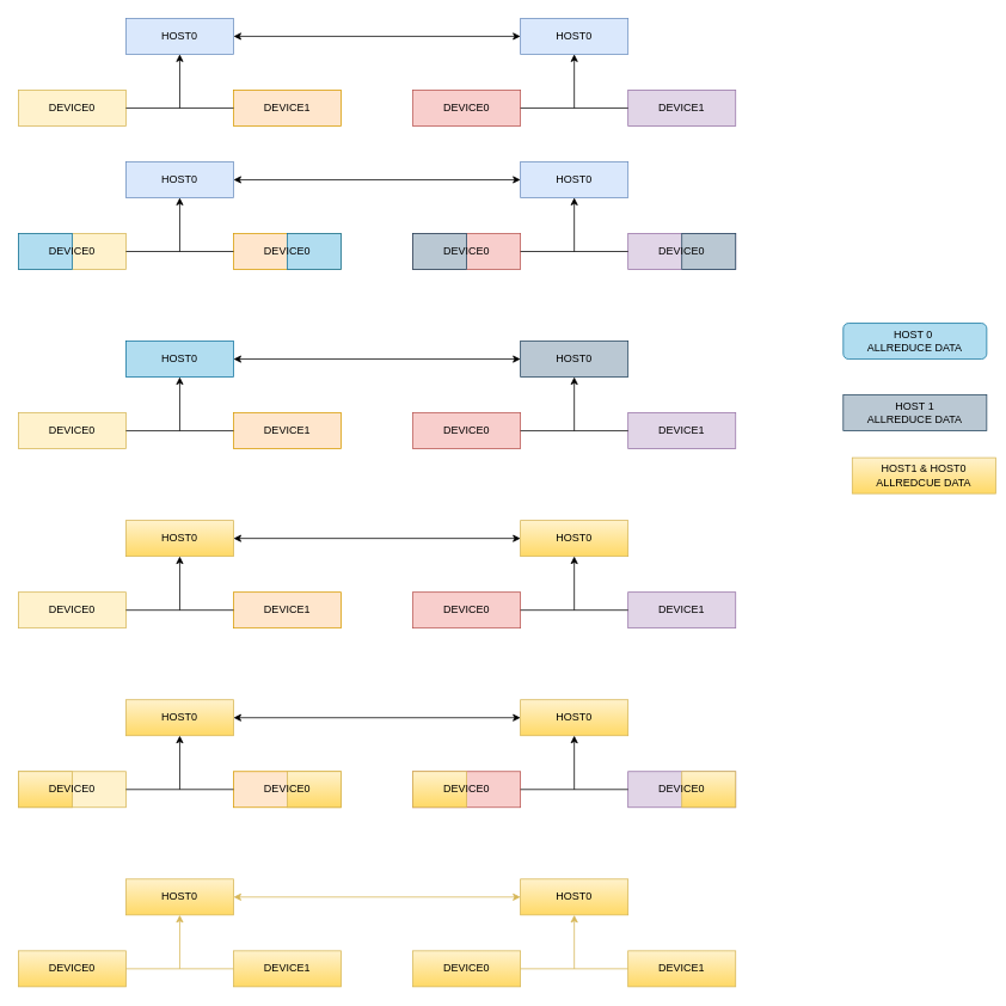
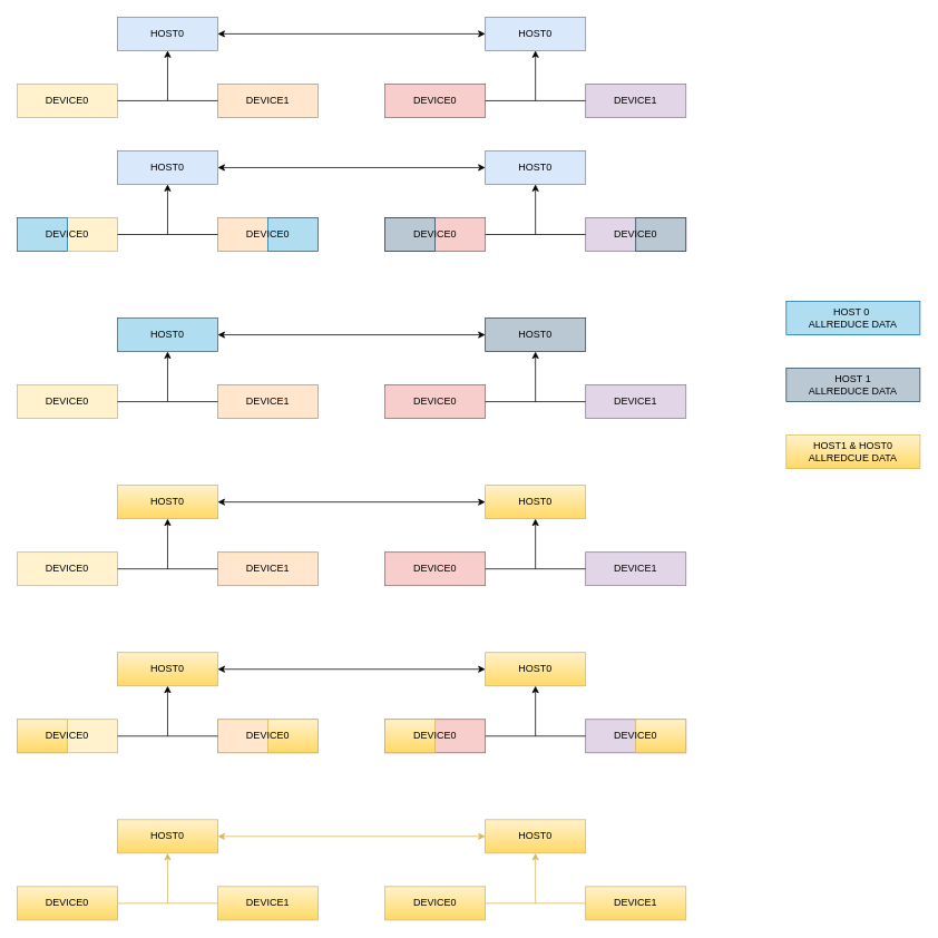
  <mxCell id="0" />
  <mxCell id="1" parent="0" />
  <mxCell id="2" value="DEVICE0" style="rounded=0;whiteSpace=wrap;html=1;fillColor=#fff2cc;strokeColor=#d6b656;" vertex="1" parent="1"><mxGeometry y="100" width="120" height="40" as="geometry" x="20" /></mxCell>
  <mxCell id="3" value="DEVICE1" style="rounded=0;whiteSpace=wrap;html=1;fillColor=#ffe6cc;strokeColor=#d79b00;" vertex="1" parent="1"><mxGeometry x="260" y="100" width="120" height="40" as="geometry" /></mxCell>
  <mxCell id="4" value="HOST0" style="rounded=0;whiteSpace=wrap;html=1;fillColor=#dae8fc;strokeColor=#6c8ebf;" vertex="1" parent="1"><mxGeometry x="140" y="20" width="120" height="40" as="geometry" /></mxCell>
  <mxCell id="5" value="DEVICE0" style="rounded=0;whiteSpace=wrap;html=1;fillColor=#f8cecc;strokeColor=#b85450;" vertex="1" parent="1"><mxGeometry x="460" y="100" width="120" height="40" as="geometry" /></mxCell>
  <mxCell id="6" value="DEVICE1" style="rounded=0;whiteSpace=wrap;html=1;fillColor=#e1d5e7;strokeColor=#9673a6;" vertex="1" parent="1"><mxGeometry x="700" y="100" width="120" height="40" as="geometry" /></mxCell>
  <mxCell id="7" value="HOST0" style="rounded=0;whiteSpace=wrap;html=1;fillColor=#dae8fc;strokeColor=#6c8ebf;" vertex="1" parent="1"><mxGeometry x="580" y="20" width="120" height="40" as="geometry" /></mxCell>
  <mxCell id="8" value="" style="endArrow=none;html=1;rounded=0;exitX=1;exitY=0.5;exitDx=0;exitDy=0;entryX=0;entryY=0.5;entryDx=0;entryDy=0;" edge="1" parent="1" source="2" target="3"><mxGeometry width="50" height="50" relative="1" as="geometry"><mxPoint x="420" y="130" as="sourcePoint" /><mxPoint x="470" y="80" as="targetPoint" /></mxGeometry></mxCell>
  <mxCell id="9" value="" style="endArrow=classic;html=1;rounded=0;entryX=0.5;entryY=1;entryDx=0;entryDy=0;" edge="1" parent="1" target="4"><mxGeometry width="50" height="50" relative="1" as="geometry"><mxPoint x="200" y="120" as="sourcePoint" /><mxPoint x="470" y="80" as="targetPoint" /></mxGeometry></mxCell>
  <mxCell id="10" value="" style="endArrow=none;html=1;rounded=0;exitX=1;exitY=0.5;exitDx=0;exitDy=0;entryX=0;entryY=0.5;entryDx=0;entryDy=0;" edge="1" parent="1"><mxGeometry width="50" height="50" relative="1" as="geometry"><mxPoint x="580" y="120" as="sourcePoint" /><mxPoint x="700" y="120" as="targetPoint" /></mxGeometry></mxCell>
  <mxCell id="11" value="" style="endArrow=classic;html=1;rounded=0;entryX=0.5;entryY=1;entryDx=0;entryDy=0;" edge="1" parent="1"><mxGeometry width="50" height="50" relative="1" as="geometry"><mxPoint x="640" y="120" as="sourcePoint" /><mxPoint x="640" y="60" as="targetPoint" /></mxGeometry></mxCell>
  <mxCell id="12" value="" style="endArrow=classic;startArrow=classic;html=1;rounded=0;entryX=0;entryY=0.5;entryDx=0;entryDy=0;exitX=1;exitY=0.5;exitDx=0;exitDy=0;" edge="1" parent="1" source="4" target="7"><mxGeometry width="50" height="50" relative="1" as="geometry"><mxPoint x="420" y="130" as="sourcePoint" /><mxPoint x="470" y="80" as="targetPoint" /></mxGeometry></mxCell>
  <mxCell id="13" value="" style="rounded=0;whiteSpace=wrap;html=1;fillColor=#fff2cc;strokeColor=#d6b656;" vertex="1" parent="1"><mxGeometry y="260" width="120" height="40" as="geometry" x="20" /></mxCell>
  <mxCell id="14" value="" style="rounded=0;whiteSpace=wrap;html=1;fillColor=#ffe6cc;strokeColor=#d79b00;" vertex="1" parent="1"><mxGeometry x="260" y="260" width="120" height="40" as="geometry" /></mxCell>
  <mxCell id="15" value="HOST0" style="rounded=0;whiteSpace=wrap;html=1;fillColor=#dae8fc;strokeColor=#6c8ebf;" vertex="1" parent="1"><mxGeometry x="140" y="180" width="120" height="40" as="geometry" /></mxCell>
  <mxCell id="16" value="" style="rounded=0;whiteSpace=wrap;html=1;fillColor=#f8cecc;strokeColor=#b85450;" vertex="1" parent="1"><mxGeometry x="460" y="260" width="120" height="40" as="geometry" /></mxCell>
  <mxCell id="17" value="" style="rounded=0;whiteSpace=wrap;html=1;fillColor=#e1d5e7;strokeColor=#9673a6;" vertex="1" parent="1"><mxGeometry x="700" y="260" width="120" height="40" as="geometry" /></mxCell>
  <mxCell id="18" value="HOST0" style="rounded=0;whiteSpace=wrap;html=1;fillColor=#dae8fc;strokeColor=#6c8ebf;" vertex="1" parent="1"><mxGeometry x="580" y="180" width="120" height="40" as="geometry" /></mxCell>
  <mxCell id="19" value="" style="endArrow=none;html=1;rounded=0;exitX=1;exitY=0.5;exitDx=0;exitDy=0;entryX=0;entryY=0.5;entryDx=0;entryDy=0;" edge="1" parent="1" source="13" target="14"><mxGeometry width="50" height="50" relative="1" as="geometry"><mxPoint x="420" y="290" as="sourcePoint" /><mxPoint x="470" y="240" as="targetPoint" /></mxGeometry></mxCell>
  <mxCell id="20" value="" style="endArrow=classic;html=1;rounded=0;entryX=0.5;entryY=1;entryDx=0;entryDy=0;" edge="1" parent="1" target="15"><mxGeometry width="50" height="50" relative="1" as="geometry"><mxPoint x="200" y="280" as="sourcePoint" /><mxPoint x="470" y="240" as="targetPoint" /></mxGeometry></mxCell>
  <mxCell id="21" value="" style="endArrow=none;html=1;rounded=0;exitX=1;exitY=0.5;exitDx=0;exitDy=0;entryX=0;entryY=0.5;entryDx=0;entryDy=0;" edge="1" parent="1"><mxGeometry width="50" height="50" relative="1" as="geometry"><mxPoint x="580" y="280" as="sourcePoint" /><mxPoint x="700" y="280" as="targetPoint" /></mxGeometry></mxCell>
  <mxCell id="22" value="" style="endArrow=classic;html=1;rounded=0;entryX=0.5;entryY=1;entryDx=0;entryDy=0;" edge="1" parent="1"><mxGeometry width="50" height="50" relative="1" as="geometry"><mxPoint x="640" y="280" as="sourcePoint" /><mxPoint x="640" y="220" as="targetPoint" /></mxGeometry></mxCell>
  <mxCell id="23" value="" style="endArrow=classic;startArrow=classic;html=1;rounded=0;entryX=0;entryY=0.5;entryDx=0;entryDy=0;exitX=1;exitY=0.5;exitDx=0;exitDy=0;" edge="1" parent="1" source="15" target="18"><mxGeometry width="50" height="50" relative="1" as="geometry"><mxPoint x="420" y="290" as="sourcePoint" /><mxPoint x="470" y="240" as="targetPoint" /></mxGeometry></mxCell>
  <mxCell id="24" value="" style="rounded=0;whiteSpace=wrap;html=1;fillColor=#b1ddf0;strokeColor=#10739e;" vertex="1" parent="1"><mxGeometry y="260" width="60" height="40" as="geometry" x="20" /></mxCell>
  <mxCell id="25" value="" style="rounded=0;whiteSpace=wrap;html=1;fillColor=#b1ddf0;strokeColor=#10739e;" vertex="1" parent="1"><mxGeometry x="320" y="260" width="60" height="40" as="geometry" /></mxCell>
  <mxCell id="26" value="" style="rounded=0;whiteSpace=wrap;html=1;fillColor=#bac8d3;strokeColor=#23445d;" vertex="1" parent="1"><mxGeometry x="460" y="260" width="60" height="40" as="geometry" /></mxCell>
  <mxCell id="27" value="" style="rounded=0;whiteSpace=wrap;html=1;fillColor=#bac8d3;strokeColor=#23445d;" vertex="1" parent="1"><mxGeometry x="760" y="260" width="60" height="40" as="geometry" /></mxCell>
  <mxCell id="28" value="DEVICE0" style="text;html=1;strokeColor=none;fillColor=none;align=center;verticalAlign=middle;whiteSpace=wrap;rounded=0;" vertex="1" parent="1"><mxGeometry x="50" y="265" width="60" height="30" as="geometry" /></mxCell>
  <mxCell id="29" value="DEVICE0" style="text;html=1;strokeColor=none;fillColor=none;align=center;verticalAlign=middle;whiteSpace=wrap;rounded=0;" vertex="1" parent="1"><mxGeometry x="290" y="265" width="60" height="30" as="geometry" /></mxCell>
  <mxCell id="30" value="DEVICE0" style="text;html=1;strokeColor=none;fillColor=none;align=center;verticalAlign=middle;whiteSpace=wrap;rounded=0;" vertex="1" parent="1"><mxGeometry x="490" y="265" width="60" height="30" as="geometry" /></mxCell>
  <mxCell id="31" value="DEVICE0" style="text;html=1;strokeColor=none;fillColor=none;align=center;verticalAlign=middle;whiteSpace=wrap;rounded=0;" vertex="1" parent="1"><mxGeometry x="730" y="265" width="60" height="30" as="geometry" /></mxCell>
  <mxCell id="32" value="DEVICE0" style="rounded=0;whiteSpace=wrap;html=1;fillColor=#fff2cc;strokeColor=#d6b656;" vertex="1" parent="1"><mxGeometry y="460" width="120" height="40" as="geometry" x="20" /></mxCell>
  <mxCell id="33" value="DEVICE1" style="rounded=0;whiteSpace=wrap;html=1;fillColor=#ffe6cc;strokeColor=#d79b00;" vertex="1" parent="1"><mxGeometry x="260" y="460" width="120" height="40" as="geometry" /></mxCell>
  <mxCell id="34" value="HOST0" style="rounded=0;whiteSpace=wrap;html=1;fillColor=#b1ddf0;strokeColor=#10739e;" vertex="1" parent="1"><mxGeometry x="140" y="380" width="120" height="40" as="geometry" /></mxCell>
  <mxCell id="35" value="DEVICE0" style="rounded=0;whiteSpace=wrap;html=1;fillColor=#f8cecc;strokeColor=#b85450;" vertex="1" parent="1"><mxGeometry x="460" y="460" width="120" height="40" as="geometry" /></mxCell>
  <mxCell id="36" value="DEVICE1" style="rounded=0;whiteSpace=wrap;html=1;fillColor=#e1d5e7;strokeColor=#9673a6;" vertex="1" parent="1"><mxGeometry x="700" y="460" width="120" height="40" as="geometry" /></mxCell>
  <mxCell id="37" value="HOST0" style="rounded=0;whiteSpace=wrap;html=1;fillColor=#bac8d3;strokeColor=#23445d;" vertex="1" parent="1"><mxGeometry x="580" y="380" width="120" height="40" as="geometry" /></mxCell>
  <mxCell id="38" value="" style="endArrow=none;html=1;rounded=0;exitX=1;exitY=0.5;exitDx=0;exitDy=0;entryX=0;entryY=0.5;entryDx=0;entryDy=0;" edge="1" parent="1" source="32" target="33"><mxGeometry width="50" height="50" relative="1" as="geometry"><mxPoint x="420" y="490" as="sourcePoint" /><mxPoint x="470" y="440" as="targetPoint" /></mxGeometry></mxCell>
  <mxCell id="39" value="" style="endArrow=classic;html=1;rounded=0;entryX=0.5;entryY=1;entryDx=0;entryDy=0;" edge="1" parent="1" target="34"><mxGeometry width="50" height="50" relative="1" as="geometry"><mxPoint x="200" y="480" as="sourcePoint" /><mxPoint x="470" y="440" as="targetPoint" /></mxGeometry></mxCell>
  <mxCell id="40" value="" style="endArrow=none;html=1;rounded=0;exitX=1;exitY=0.5;exitDx=0;exitDy=0;entryX=0;entryY=0.5;entryDx=0;entryDy=0;" edge="1" parent="1"><mxGeometry width="50" height="50" relative="1" as="geometry"><mxPoint x="580" y="480" as="sourcePoint" /><mxPoint x="700" y="480" as="targetPoint" /></mxGeometry></mxCell>
  <mxCell id="41" value="" style="endArrow=classic;html=1;rounded=0;entryX=0.5;entryY=1;entryDx=0;entryDy=0;" edge="1" parent="1"><mxGeometry width="50" height="50" relative="1" as="geometry"><mxPoint x="640" y="480" as="sourcePoint" /><mxPoint x="640" y="420" as="targetPoint" /></mxGeometry></mxCell>
  <mxCell id="42" value="" style="endArrow=classic;startArrow=classic;html=1;rounded=0;entryX=0;entryY=0.5;entryDx=0;entryDy=0;exitX=1;exitY=0.5;exitDx=0;exitDy=0;" edge="1" parent="1" source="34" target="37"><mxGeometry width="50" height="50" relative="1" as="geometry"><mxPoint x="420" y="490" as="sourcePoint" /><mxPoint x="470" y="440" as="targetPoint" /></mxGeometry></mxCell>
  <mxCell id="43" value="DEVICE0" style="rounded=0;whiteSpace=wrap;html=1;fillColor=#fff2cc;strokeColor=#d6b656;" vertex="1" parent="1"><mxGeometry y="660" width="120" height="40" as="geometry" x="20" /></mxCell>
  <mxCell id="44" value="DEVICE1" style="rounded=0;whiteSpace=wrap;html=1;fillColor=#ffe6cc;strokeColor=#d79b00;" vertex="1" parent="1"><mxGeometry x="260" y="660" width="120" height="40" as="geometry" /></mxCell>
  <mxCell id="45" value="HOST0" style="rounded=0;whiteSpace=wrap;html=1;fillColor=#fff2cc;strokeColor=#d6b656;gradientColor=#ffd966;" vertex="1" parent="1"><mxGeometry x="140" y="580" width="120" height="40" as="geometry" /></mxCell>
  <mxCell id="46" value="DEVICE0" style="rounded=0;whiteSpace=wrap;html=1;fillColor=#f8cecc;strokeColor=#b85450;" vertex="1" parent="1"><mxGeometry x="460" y="660" width="120" height="40" as="geometry" /></mxCell>
  <mxCell id="47" value="DEVICE1" style="rounded=0;whiteSpace=wrap;html=1;fillColor=#e1d5e7;strokeColor=#9673a6;" vertex="1" parent="1"><mxGeometry x="700" y="660" width="120" height="40" as="geometry" /></mxCell>
  <mxCell id="48" value="HOST0" style="rounded=0;whiteSpace=wrap;html=1;fillColor=#fff2cc;strokeColor=#d6b656;gradientColor=#ffd966;" vertex="1" parent="1"><mxGeometry x="580" y="580" width="120" height="40" as="geometry" /></mxCell>
  <mxCell id="49" value="" style="endArrow=none;html=1;rounded=0;exitX=1;exitY=0.5;exitDx=0;exitDy=0;entryX=0;entryY=0.5;entryDx=0;entryDy=0;" edge="1" parent="1" source="43" target="44"><mxGeometry width="50" height="50" relative="1" as="geometry"><mxPoint x="420" y="690" as="sourcePoint" /><mxPoint x="470" y="640" as="targetPoint" /></mxGeometry></mxCell>
  <mxCell id="50" value="" style="endArrow=classic;html=1;rounded=0;entryX=0.5;entryY=1;entryDx=0;entryDy=0;" edge="1" parent="1" target="45"><mxGeometry width="50" height="50" relative="1" as="geometry"><mxPoint x="200" y="680" as="sourcePoint" /><mxPoint x="470" y="640" as="targetPoint" /></mxGeometry></mxCell>
  <mxCell id="51" value="" style="endArrow=none;html=1;rounded=0;exitX=1;exitY=0.5;exitDx=0;exitDy=0;entryX=0;entryY=0.5;entryDx=0;entryDy=0;" edge="1" parent="1"><mxGeometry width="50" height="50" relative="1" as="geometry"><mxPoint x="580" y="680" as="sourcePoint" /><mxPoint x="700" y="680" as="targetPoint" /></mxGeometry></mxCell>
  <mxCell id="52" value="" style="endArrow=classic;html=1;rounded=0;entryX=0.5;entryY=1;entryDx=0;entryDy=0;" edge="1" parent="1"><mxGeometry width="50" height="50" relative="1" as="geometry"><mxPoint x="640" y="680" as="sourcePoint" /><mxPoint x="640" y="620" as="targetPoint" /></mxGeometry></mxCell>
  <mxCell id="53" value="" style="endArrow=classic;startArrow=classic;html=1;rounded=0;entryX=0;entryY=0.5;entryDx=0;entryDy=0;exitX=1;exitY=0.5;exitDx=0;exitDy=0;" edge="1" parent="1" source="45" target="48"><mxGeometry width="50" height="50" relative="1" as="geometry"><mxPoint x="420" y="690" as="sourcePoint" /><mxPoint x="470" y="640" as="targetPoint" /></mxGeometry></mxCell>
  <mxCell id="54" value="" style="rounded=0;whiteSpace=wrap;html=1;fillColor=#fff2cc;strokeColor=#d6b656;" vertex="1" parent="1"><mxGeometry y="860" width="120" height="40" as="geometry" x="20" /></mxCell>
  <mxCell id="55" value="" style="rounded=0;whiteSpace=wrap;html=1;fillColor=#ffe6cc;strokeColor=#d79b00;" vertex="1" parent="1"><mxGeometry x="260" y="860" width="120" height="40" as="geometry" /></mxCell>
  <mxCell id="56" value="HOST0" style="rounded=0;whiteSpace=wrap;html=1;fillColor=#fff2cc;strokeColor=#d6b656;gradientColor=#ffd966;" vertex="1" parent="1"><mxGeometry x="140" y="780" width="120" height="40" as="geometry" /></mxCell>
  <mxCell id="57" value="" style="rounded=0;whiteSpace=wrap;html=1;fillColor=#f8cecc;strokeColor=#b85450;" vertex="1" parent="1"><mxGeometry x="460" y="860" width="120" height="40" as="geometry" /></mxCell>
  <mxCell id="58" value="" style="rounded=0;whiteSpace=wrap;html=1;fillColor=#e1d5e7;strokeColor=#9673a6;" vertex="1" parent="1"><mxGeometry x="700" y="860" width="120" height="40" as="geometry" /></mxCell>
  <mxCell id="59" value="HOST0" style="rounded=0;whiteSpace=wrap;html=1;fillColor=#fff2cc;strokeColor=#d6b656;gradientColor=#ffd966;" vertex="1" parent="1"><mxGeometry x="580" y="780" width="120" height="40" as="geometry" /></mxCell>
  <mxCell id="60" value="" style="endArrow=none;html=1;rounded=0;exitX=1;exitY=0.5;exitDx=0;exitDy=0;entryX=0;entryY=0.5;entryDx=0;entryDy=0;" edge="1" parent="1" source="54" target="55"><mxGeometry width="50" height="50" relative="1" as="geometry"><mxPoint x="420" y="890" as="sourcePoint" /><mxPoint x="470" y="840" as="targetPoint" /></mxGeometry></mxCell>
  <mxCell id="61" value="" style="endArrow=classic;html=1;rounded=0;entryX=0.5;entryY=1;entryDx=0;entryDy=0;" edge="1" parent="1" target="56"><mxGeometry width="50" height="50" relative="1" as="geometry"><mxPoint x="200" y="880" as="sourcePoint" /><mxPoint x="470" y="840" as="targetPoint" /></mxGeometry></mxCell>
  <mxCell id="62" value="" style="endArrow=none;html=1;rounded=0;exitX=1;exitY=0.5;exitDx=0;exitDy=0;entryX=0;entryY=0.5;entryDx=0;entryDy=0;" edge="1" parent="1"><mxGeometry width="50" height="50" relative="1" as="geometry"><mxPoint x="580" y="880" as="sourcePoint" /><mxPoint x="700" y="880" as="targetPoint" /></mxGeometry></mxCell>
  <mxCell id="63" value="" style="endArrow=classic;html=1;rounded=0;entryX=0.5;entryY=1;entryDx=0;entryDy=0;" edge="1" parent="1"><mxGeometry width="50" height="50" relative="1" as="geometry"><mxPoint x="640" y="880" as="sourcePoint" /><mxPoint x="640" y="820" as="targetPoint" /></mxGeometry></mxCell>
  <mxCell id="64" value="" style="endArrow=classic;startArrow=classic;html=1;rounded=0;entryX=0;entryY=0.5;entryDx=0;entryDy=0;exitX=1;exitY=0.5;exitDx=0;exitDy=0;" edge="1" parent="1" source="56" target="59"><mxGeometry width="50" height="50" relative="1" as="geometry"><mxPoint x="420" y="890" as="sourcePoint" /><mxPoint x="470" y="840" as="targetPoint" /></mxGeometry></mxCell>
  <mxCell id="65" value="" style="rounded=0;whiteSpace=wrap;html=1;fillColor=#fff2cc;strokeColor=#d6b656;gradientColor=#ffd966;" vertex="1" parent="1"><mxGeometry y="860" width="60" height="40" as="geometry" x="20" /></mxCell>
  <mxCell id="66" value="" style="rounded=0;whiteSpace=wrap;html=1;fillColor=#fff2cc;strokeColor=#d6b656;gradientColor=#ffd966;" vertex="1" parent="1"><mxGeometry x="320" y="860" width="60" height="40" as="geometry" /></mxCell>
  <mxCell id="67" value="" style="rounded=0;whiteSpace=wrap;html=1;fillColor=#fff2cc;strokeColor=#d6b656;gradientColor=#ffd966;" vertex="1" parent="1"><mxGeometry x="460" y="860" width="60" height="40" as="geometry" /></mxCell>
  <mxCell id="68" value="" style="rounded=0;whiteSpace=wrap;html=1;fillColor=#fff2cc;strokeColor=#d6b656;gradientColor=#ffd966;" vertex="1" parent="1"><mxGeometry x="760" y="860" width="60" height="40" as="geometry" /></mxCell>
  <mxCell id="69" value="DEVICE0" style="text;html=1;strokeColor=none;fillColor=none;align=center;verticalAlign=middle;whiteSpace=wrap;rounded=0;" vertex="1" parent="1"><mxGeometry x="50" y="865" width="60" height="30" as="geometry" /></mxCell>
  <mxCell id="70" value="DEVICE0" style="text;html=1;strokeColor=none;fillColor=none;align=center;verticalAlign=middle;whiteSpace=wrap;rounded=0;" vertex="1" parent="1"><mxGeometry x="290" y="865" width="60" height="30" as="geometry" /></mxCell>
  <mxCell id="71" value="DEVICE0" style="text;html=1;strokeColor=none;fillColor=none;align=center;verticalAlign=middle;whiteSpace=wrap;rounded=0;" vertex="1" parent="1"><mxGeometry x="490" y="865" width="60" height="30" as="geometry" /></mxCell>
  <mxCell id="72" value="DEVICE0" style="text;html=1;strokeColor=none;fillColor=none;align=center;verticalAlign=middle;whiteSpace=wrap;rounded=0;" vertex="1" parent="1"><mxGeometry x="730" y="865" width="60" height="30" as="geometry" /></mxCell>
  <mxCell id="73" value="DEVICE0" style="rounded=0;whiteSpace=wrap;html=1;fillColor=#fff2cc;strokeColor=#d6b656;gradientColor=#ffd966;" vertex="1" parent="1"><mxGeometry y="1060" width="120" height="40" as="geometry" x="20" /></mxCell>
  <mxCell id="74" value="DEVICE1" style="rounded=0;whiteSpace=wrap;html=1;fillColor=#fff2cc;strokeColor=#d6b656;gradientColor=#ffd966;" vertex="1" parent="1"><mxGeometry x="260" y="1060" width="120" height="40" as="geometry" /></mxCell>
  <mxCell id="75" value="HOST0" style="rounded=0;whiteSpace=wrap;html=1;fillColor=#fff2cc;strokeColor=#d6b656;gradientColor=#ffd966;" vertex="1" parent="1"><mxGeometry x="140" y="980" width="120" height="40" as="geometry" /></mxCell>
  <mxCell id="76" value="DEVICE0" style="rounded=0;whiteSpace=wrap;html=1;fillColor=#fff2cc;strokeColor=#d6b656;gradientColor=#ffd966;" vertex="1" parent="1"><mxGeometry x="460" y="1060" width="120" height="40" as="geometry" /></mxCell>
  <mxCell id="77" value="DEVICE1" style="rounded=0;whiteSpace=wrap;html=1;fillColor=#fff2cc;strokeColor=#d6b656;gradientColor=#ffd966;" vertex="1" parent="1"><mxGeometry x="700" y="1060" width="120" height="40" as="geometry" /></mxCell>
  <mxCell id="78" value="HOST0" style="rounded=0;whiteSpace=wrap;html=1;fillColor=#fff2cc;strokeColor=#d6b656;gradientColor=#ffd966;" vertex="1" parent="1"><mxGeometry x="580" y="980" width="120" height="40" as="geometry" /></mxCell>
  <mxCell id="79" value="" style="endArrow=none;html=1;rounded=0;exitX=1;exitY=0.5;exitDx=0;exitDy=0;entryX=0;entryY=0.5;entryDx=0;entryDy=0;fillColor=#fff2cc;gradientColor=#ffd966;strokeColor=#d6b656;" edge="1" parent="1" source="73" target="74"><mxGeometry width="50" height="50" relative="1" as="geometry"><mxPoint x="420" y="1090" as="sourcePoint" /><mxPoint x="470" y="1040" as="targetPoint" /></mxGeometry></mxCell>
  <mxCell id="80" value="" style="endArrow=classic;html=1;rounded=0;entryX=0.5;entryY=1;entryDx=0;entryDy=0;fillColor=#fff2cc;gradientColor=#ffd966;strokeColor=#d6b656;" edge="1" parent="1" target="75"><mxGeometry width="50" height="50" relative="1" as="geometry"><mxPoint x="200" y="1080" as="sourcePoint" /><mxPoint x="470" y="1040" as="targetPoint" /></mxGeometry></mxCell>
  <mxCell id="81" value="" style="endArrow=none;html=1;rounded=0;exitX=1;exitY=0.5;exitDx=0;exitDy=0;entryX=0;entryY=0.5;entryDx=0;entryDy=0;fillColor=#fff2cc;gradientColor=#ffd966;strokeColor=#d6b656;" edge="1" parent="1"><mxGeometry width="50" height="50" relative="1" as="geometry"><mxPoint x="580" y="1080" as="sourcePoint" /><mxPoint x="700" y="1080" as="targetPoint" /></mxGeometry></mxCell>
  <mxCell id="82" value="" style="endArrow=classic;html=1;rounded=0;entryX=0.5;entryY=1;entryDx=0;entryDy=0;fillColor=#fff2cc;gradientColor=#ffd966;strokeColor=#d6b656;" edge="1" parent="1"><mxGeometry width="50" height="50" relative="1" as="geometry"><mxPoint x="640" y="1080" as="sourcePoint" /><mxPoint x="640" y="1020" as="targetPoint" /></mxGeometry></mxCell>
  <mxCell id="83" value="" style="endArrow=classic;startArrow=classic;html=1;rounded=0;entryX=0;entryY=0.5;entryDx=0;entryDy=0;exitX=1;exitY=0.5;exitDx=0;exitDy=0;fillColor=#fff2cc;gradientColor=#ffd966;strokeColor=#d6b656;" edge="1" parent="1" source="75" target="78"><mxGeometry width="50" height="50" relative="1" as="geometry"><mxPoint x="420" y="1090" as="sourcePoint" /><mxPoint x="470" y="1040" as="targetPoint" /></mxGeometry></mxCell>
- <mxCell id="84" value="HOST 0&amp;nbsp;&lt;br&gt;ALLREDUCE DATA" style="whiteSpace=wrap;html=1;fillColor=#b1ddf0;strokeColor=#10739e;rounded=1;" vertex="1" parent="1"><mxGeometry x="940" y="360" width="160" height="40" as="geometry" /></mxCell>
+ <mxCell id="84" value="HOST 0&amp;nbsp;&lt;br&gt;ALLREDUCE DATA" style="rounded=0;whiteSpace=wrap;html=1;fillColor=#b1ddf0;strokeColor=#10739e;" vertex="1" parent="1"><mxGeometry x="940" y="360" width="160" height="40" as="geometry" /></mxCell>
  <mxCell id="85" value="HOST 1&lt;br style=&quot;border-color: var(--border-color);&quot;&gt;ALLREDUCE DATA" style="rounded=0;whiteSpace=wrap;html=1;fillColor=#bac8d3;strokeColor=#23445d;" vertex="1" parent="1"><mxGeometry x="940" y="440" width="160" height="40" as="geometry" /></mxCell>
- <mxCell id="86" value="HOST1 &amp;amp; HOST0&lt;br&gt;ALLREDCUE DATA" style="rounded=0;whiteSpace=wrap;html=1;fillColor=#fff2cc;strokeColor=#d6b656;gradientColor=#ffd966;" vertex="1" parent="1"><mxGeometry x="950" y="510" width="160" height="40" as="geometry" /></mxCell>
+ <mxCell id="86" value="HOST1 &amp;amp; HOST0&lt;br&gt;ALLREDCUE DATA" style="rounded=0;whiteSpace=wrap;html=1;fillColor=#fff2cc;strokeColor=#d6b656;gradientColor=#ffd966;" vertex="1" parent="1"><mxGeometry x="940" y="520" width="160" height="40" as="geometry" /></mxCell>
